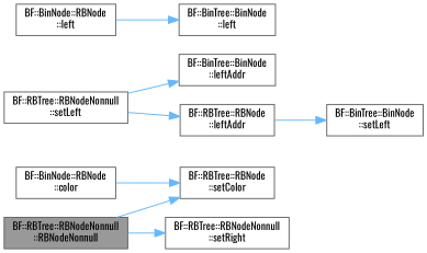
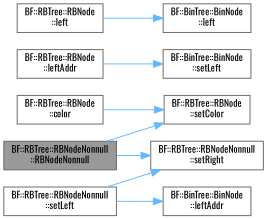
  digraph {
    fontname=Oswald
    rankdir=LR
    node [color=grey40 fillcolor=white fontname=Oswald fontsize=10 shape=box style=filled]
    edge [color=steelblue1 fontname=Oswald fontsize=10 labelfontname=Helvetica labelfontsize=10 style=solid]
    n1 [color=gray40 fillcolor=grey60 fontcolor=black height=0.2 label="BF::RBTree::RBNodeNonnull\l::RBNodeNonnull" width=0.4]
    n2 [height=0.2 label="BF::RBTree::RBNode\l::setColor" width=0.4]
    n3 [height=0.2 label="BF::RBTree::RBNodeNonnull\l::setRight" width=0.4]
    n4 [height=0.2 label="BF::RBTree::RBNodeNonnull\l::setLeft" width=0.4]
    n5 [height=0.2 label="BF::BinTree::BinNode\l::leftAddr" width=0.4]
    n6 [height=0.2 label="BF::RBTree::RBNode\l::leftAddr" width=0.4]
-   n7 [height=0.2 label="BF::BinNode::RBNode\l::color" width=0.4]
-   n8 [height=0.2 label="BF::BinNode::RBNode\l::left" width=0.4]
+   n7 [height=0.2 label="BF::RBTree::RBNode\l::color" width=0.4]
+   n8 [height=0.2 label="BF::RBTree::RBNode\l::left" width=0.4]
    n9 [height=0.2 label="BF::BinTree::BinNode\l::left" width=0.4]
    n10 [height=0.2 label="BF::BinTree::BinNode\l::setLeft" width=0.4]
    n1 -> n2
    n1 -> n3
    n4 -> n5
-   n4 -> n6
+   n4 -> n3
    n6 -> n10
    n7 -> n2
    n8 -> n9
  }
